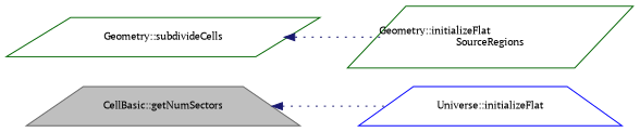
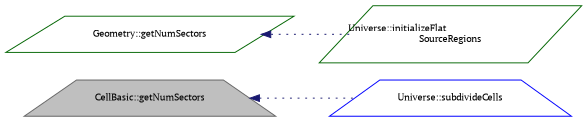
  digraph {
    fontname="PT Serif"
    rankdir=LR
    node [color=darkgreen fillcolor=white fontname="PT Serif" fontsize=10 shape=trapezium style=filled]
    edge [color=midnightblue dir=back fontname="PT Serif" fontsize=10 labelfontname=Helvetica labelfontsize=10 style=dotted]
    n1 [color=gray40 fillcolor=grey75 fontcolor=black height=0.2 label="CellBasic::getNumSectors" width=0.4]
-   n2 [color=blue height=0.2 label="Universe::initializeFlat" width=0.4]
-   n3 [height=0.2 label="Geometry::subdivideCells" shape=parallelogram width=0.4]
-   n4 [height=0.2 label="Geometry::initializeFlat\lSourceRegions" shape=parallelogram width=0.4]
+   n2 [color=blue height=0.2 label="Universe::subdivideCells" width=0.4]
+   n3 [height=0.2 label="Geometry::getNumSectors" shape=parallelogram width=0.4]
+   n4 [height=0.2 label="Universe::initializeFlat\lSourceRegions" shape=parallelogram width=0.4]
    n1 -> n2
    n3 -> n4
  }
